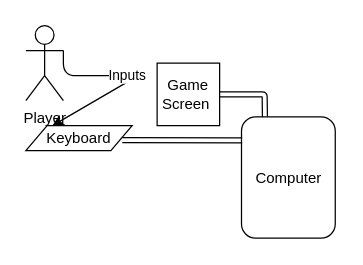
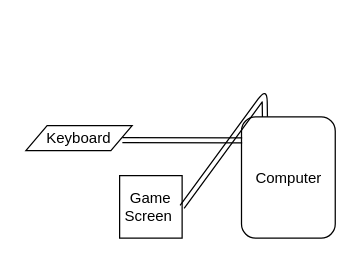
  <mxCell id="0" />
  <mxCell id="1" parent="0" />
  <mxCell id="2" value="" style="rounded=0;whiteSpace=wrap;html=1;" vertex="1" parent="1"><mxGeometry x="200" y="130" width="60" height="30" as="geometry" /></mxCell>
- <mxCell id="3" value="Player" style="shape=umlActor;verticalLabelPosition=bottom;labelBackgroundColor=#ffffff;verticalAlign=top;html=1;outlineConnect=0;" vertex="1" parent="1"><mxGeometry x="20" y="20" width="30" height="60" as="geometry" /></mxCell>
- <mxCell id="4" value="Game Screen&amp;nbsp;" style="whiteSpace=wrap;html=1;aspect=fixed;" vertex="1" parent="1"><mxGeometry x="125" y="50" width="50" height="50" as="geometry" /></mxCell>
+ <mxCell id="4" value="Game Screen&amp;nbsp;" style="whiteSpace=wrap;html=1;aspect=fixed;" vertex="1" parent="1"><mxGeometry x="95" y="140" width="50" height="50" as="geometry" /></mxCell>
  <mxCell id="5" value="&lt;p style=&quot;line-height: 120%&quot;&gt;Computer&lt;/p&gt;" style="rounded=1;whiteSpace=wrap;html=1;" vertex="1" parent="1"><mxGeometry x="192.5" y="93" width="75" height="97" as="geometry" /></mxCell>
  <mxCell id="6" value="" style="shape=link;html=1;entryX=0.007;entryY=0.194;entryDx=0;entryDy=0;exitX=0.908;exitY=0.583;exitDx=0;exitDy=0;exitPerimeter=0;entryPerimeter=0;" edge="1" parent="1" source="7" target="5"><mxGeometry width="50" height="50" relative="1" as="geometry"><mxPoint x="150" y="95" as="sourcePoint" /><mxPoint x="280" y="160" as="targetPoint" /></mxGeometry></mxCell>
  <mxCell id="7" value="Keyboard" style="shape=parallelogram;perimeter=parallelogramPerimeter;whiteSpace=wrap;html=1;" vertex="1" parent="1"><mxGeometry x="20" y="100" width="85" height="20" as="geometry" /></mxCell>
- <mxCell id="8" value="Inputs" style="endArrow=classic;html=1;exitX=1;exitY=0.333;exitDx=0;exitDy=0;exitPerimeter=0;entryX=0.25;entryY=0;entryDx=0;entryDy=0;" edge="1" parent="1" source="3" target="7"><mxGeometry x="-0.115" width="50" height="50" relative="1" as="geometry"><mxPoint x="50" y="210" as="sourcePoint" /><mxPoint x="100" y="160" as="targetPoint" /><Array as="points"><mxPoint x="50" y="60" /><mxPoint x="110" y="60" /></Array><mxPoint as="offset" /></mxGeometry></mxCell>
  <mxCell id="9" value="" style="shape=link;html=1;entryX=0.25;entryY=0;entryDx=0;entryDy=0;exitX=1;exitY=0.5;exitDx=0;exitDy=0;" edge="1" parent="1" source="4" target="5"><mxGeometry width="50" height="50" relative="1" as="geometry"><mxPoint x="225" y="105" as="sourcePoint" /><mxPoint x="270" y="97.5" as="targetPoint" /><Array as="points"><mxPoint x="211" y="75" /></Array></mxGeometry></mxCell>
